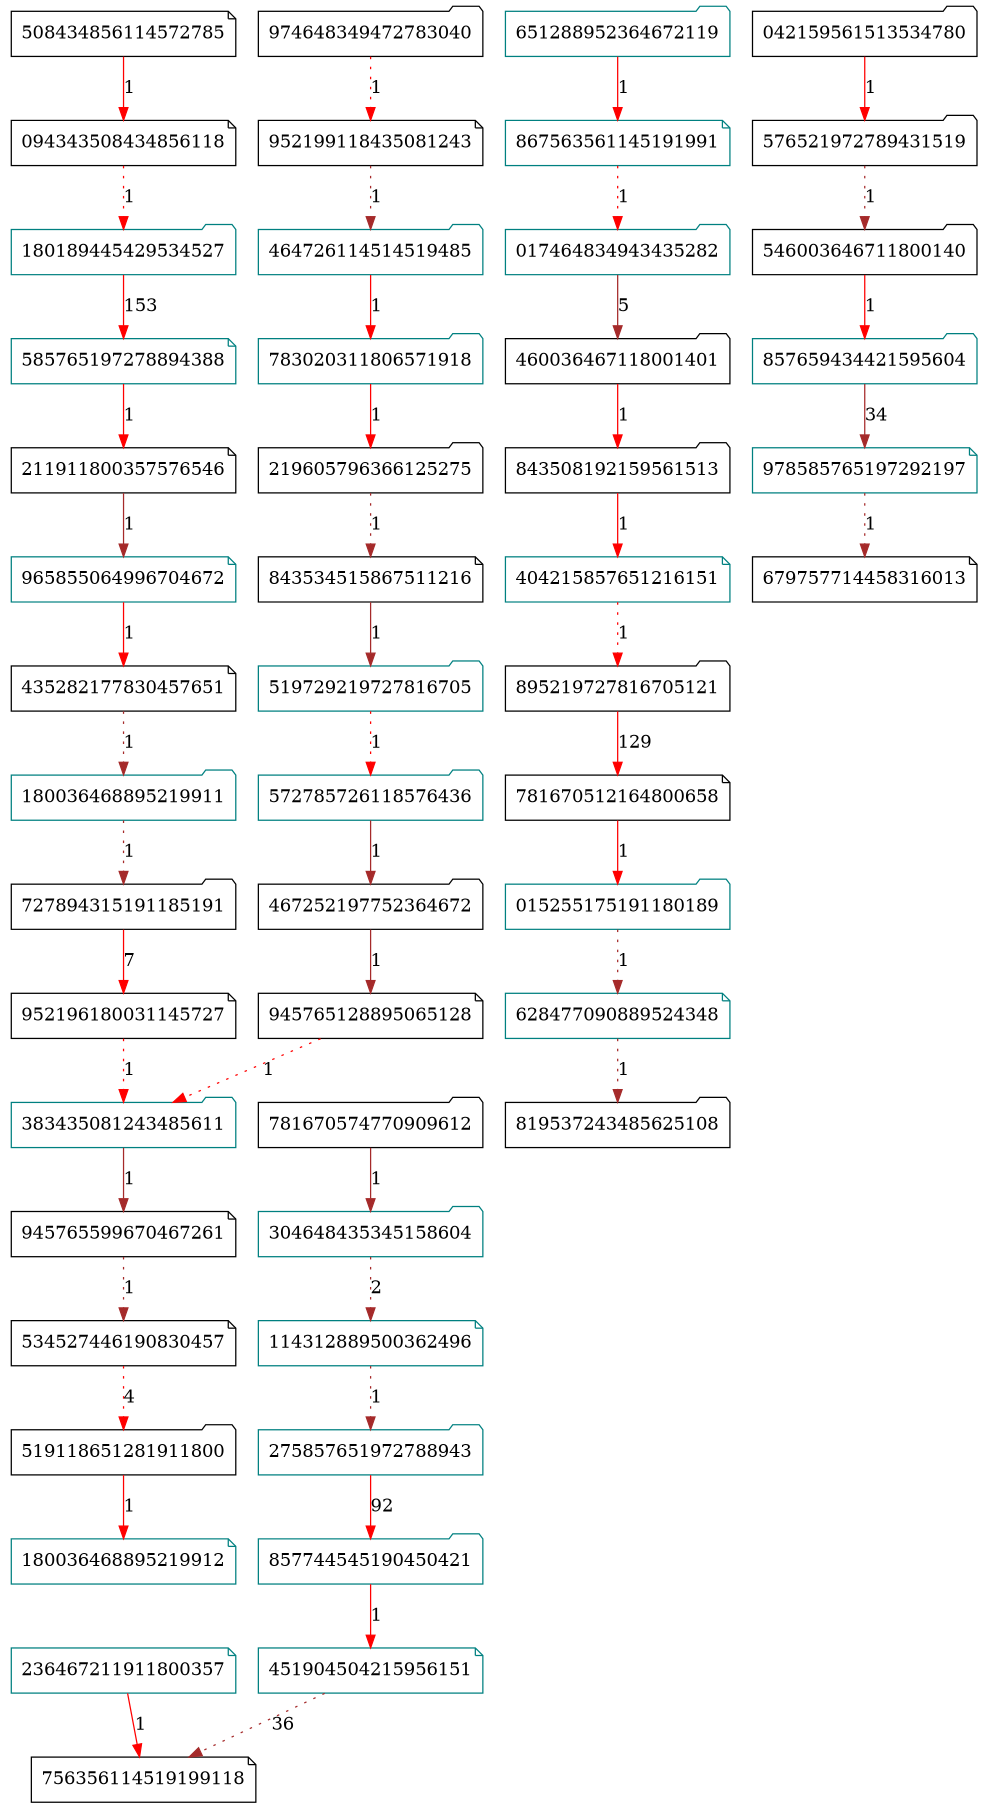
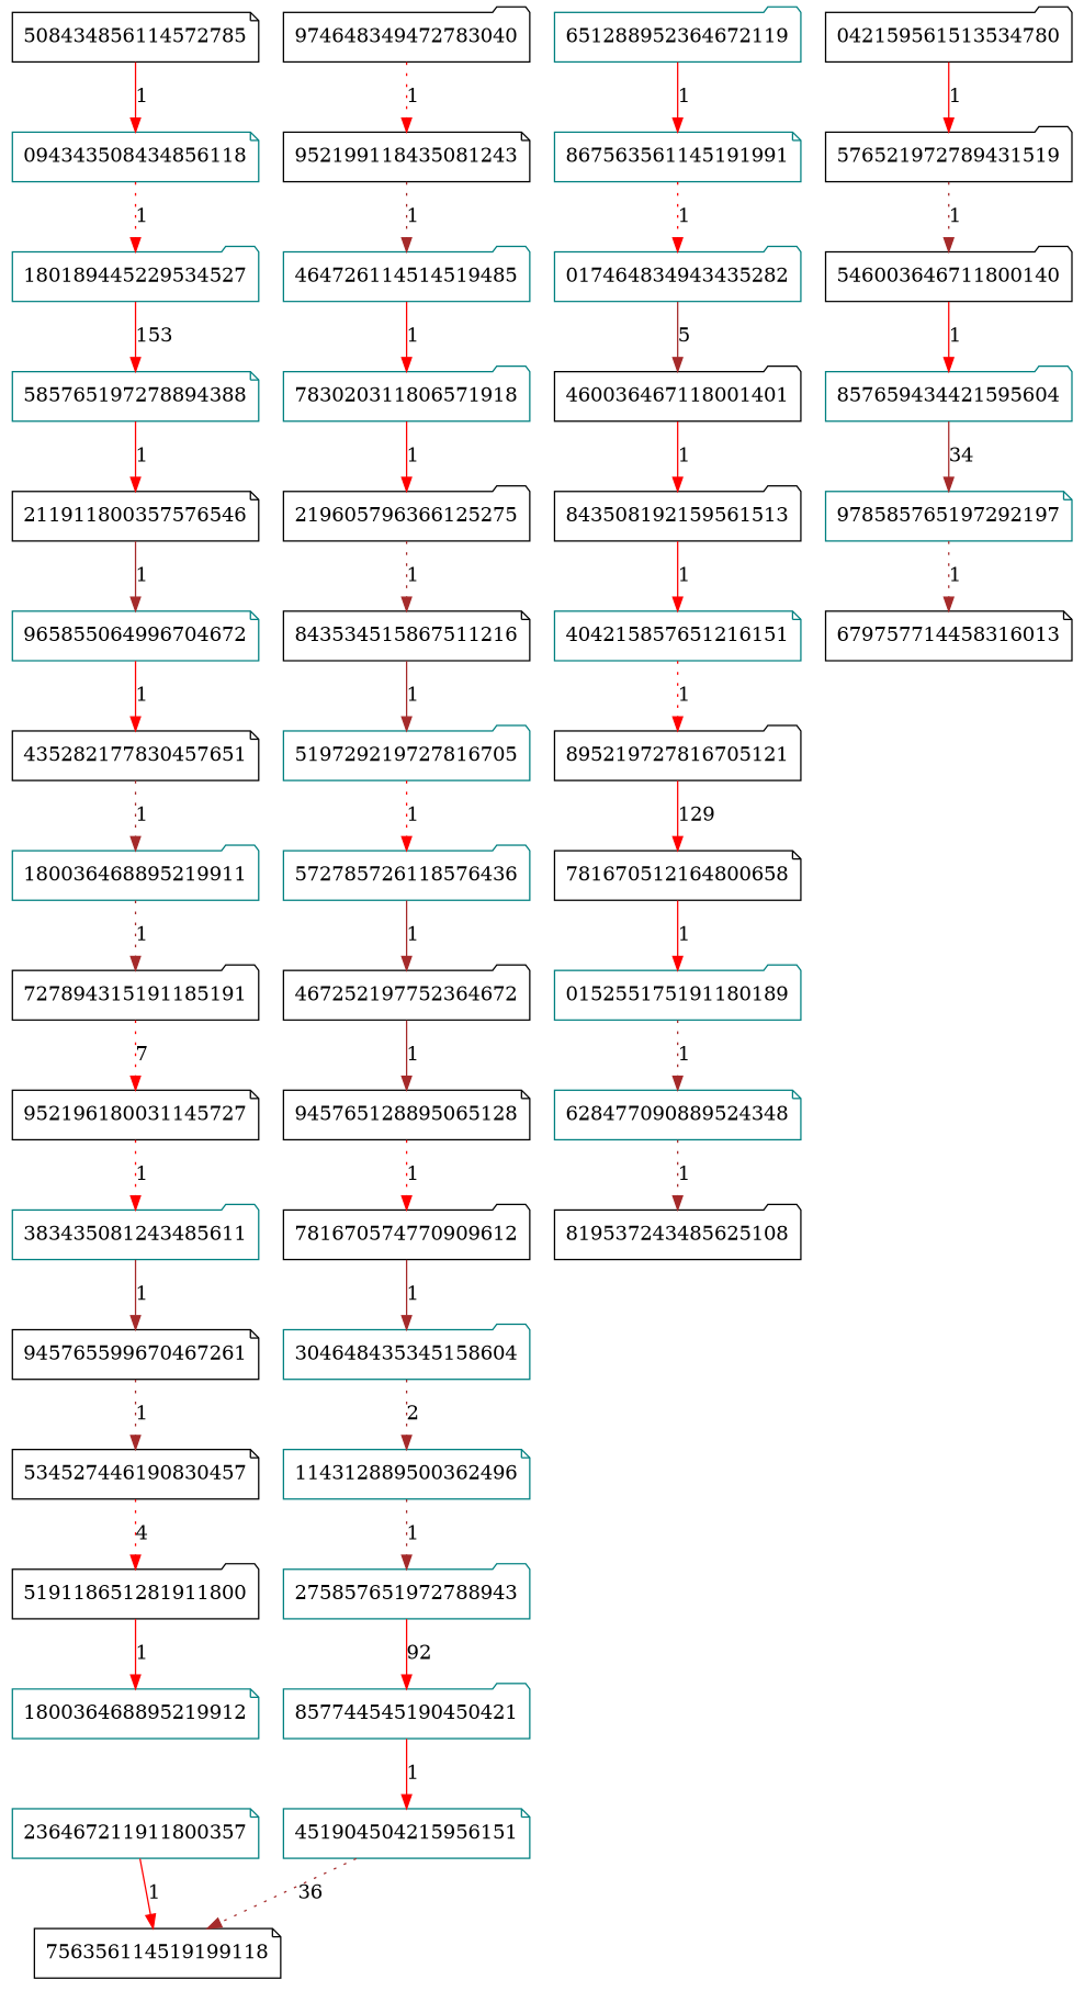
  digraph {
    node [color=black shape=folder]
    edge [color=red style=solid]
    952199118435081243 [shape=note]
    974648349472783040
    464726114514519485 [color=teal]
    783020311806571918 [color=teal]
    219605796366125275
    843534515867511216 [shape=note]
    519729219727816705 [color=teal]
    572785726118576436 [color=teal]
    467252197752364672
    945765128895065128 [shape=note]
    781670574770909612
    304648435345158604 [color=teal]
    114312889500362496 [color=teal shape=note]
    275857651972788943 [color=teal]
    857744545190450421 [color=teal]
    451904504215956151 [color=teal shape=note]
    756356114519199118 [shape=note]
    236467211911800357 [color=teal shape=note]
-   094343508434856118 [shape=note]
-   180189445229534527 [color=teal label=180189445429534527]
+   094343508434856118 [color=teal shape=note]
+   180189445229534527 [color=teal]
    585765197278894388 [color=teal shape=note]
    211911800357576546 [shape=note]
    508434856114572785 [shape=note]
    965855064996704672 [color=teal shape=note]
    435282177830457651 [shape=note]
    180036468895219911 [color=teal]
    727894315191185191
    952196180031145727 [shape=note]
    383435081243485611 [color=teal]
    945765599670467261 [shape=note]
    534527446190830457 [shape=note]
    519118651281911800
    180036468895219912 [color=teal shape=note]
    867563561145191991 [color=teal shape=note]
    017464834943435282 [color=teal]
    460036467118001401
    843508192159561513
    651288952364672119 [color=teal]
    404215857651216151 [color=teal shape=note]
    895219727816705121
    781670512164800658 [shape=note]
    015255175191180189 [color=teal]
    628477090889524348 [color=teal shape=note]
    819537243485625108
    857659434421595604 [color=teal]
    546003646711800140
    978585765197292197 [color=teal shape=note]
    679757714458316013 [shape=note]
    576521972789431519
    042159561513534780
    952199118435081243 -> 464726114514519485 [color=brown label=1 style=dotted]
    974648349472783040 -> 952199118435081243 [label=1 style=dotted]
    464726114514519485 -> 783020311806571918 [label=1]
    783020311806571918 -> 219605796366125275 [label=1]
    219605796366125275 -> 843534515867511216 [color=brown label=1 style=dotted]
    843534515867511216 -> 519729219727816705 [color=brown label=1]
    519729219727816705 -> 572785726118576436 [label=1 style=dotted]
    572785726118576436 -> 467252197752364672 [color=brown label=1]
    467252197752364672 -> 945765128895065128 [color=brown label=1]
-   945765128895065128 -> 383435081243485611 [label=1 style=dotted]
+   945765128895065128 -> 781670574770909612 [label=1 style=dotted]
    781670574770909612 -> 304648435345158604 [color=brown label=1]
    304648435345158604 -> 114312889500362496 [color=brown label=2 style=dotted]
    114312889500362496 -> 275857651972788943 [color=brown label=1 style=dotted]
    275857651972788943 -> 857744545190450421 [label=92]
    857744545190450421 -> 451904504215956151 [label=1]
    451904504215956151 -> 756356114519199118 [color=brown label=36 style=dotted]
    236467211911800357 -> 756356114519199118 [label=1]
    094343508434856118 -> 180189445229534527 [label=1 style=dotted]
    180189445229534527 -> 585765197278894388 [label=153]
    585765197278894388 -> 211911800357576546 [label=1]
    211911800357576546 -> 965855064996704672 [color=brown label=1]
    508434856114572785 -> 094343508434856118 [label=1]
    965855064996704672 -> 435282177830457651 [label=1]
    435282177830457651 -> 180036468895219911 [color=brown label=1 style=dotted]
    180036468895219911 -> 727894315191185191 [color=brown label=1 style=dotted]
-   727894315191185191 -> 952196180031145727 [label=7]
+   727894315191185191 -> 952196180031145727 [label=7 style=dotted]
    952196180031145727 -> 383435081243485611 [label=1 style=dotted]
    383435081243485611 -> 945765599670467261 [color=brown label=1]
    945765599670467261 -> 534527446190830457 [color=brown label=1 style=dotted]
    534527446190830457 -> 519118651281911800 [label=4 style=dotted]
    519118651281911800 -> 180036468895219912 [label=1]
    867563561145191991 -> 017464834943435282 [label=1 style=dotted]
    017464834943435282 -> 460036467118001401 [color=brown label=5]
    460036467118001401 -> 843508192159561513 [label=1]
    843508192159561513 -> 404215857651216151 [label=1]
    651288952364672119 -> 867563561145191991 [label=1]
    404215857651216151 -> 895219727816705121 [label=1 style=dotted]
    895219727816705121 -> 781670512164800658 [label=129]
    781670512164800658 -> 015255175191180189 [label=1]
    015255175191180189 -> 628477090889524348 [color=brown label=1 style=dotted]
    628477090889524348 -> 819537243485625108 [color=brown label=1 style=dotted]
    857659434421595604 -> 978585765197292197 [color=brown label=34]
    546003646711800140 -> 857659434421595604 [label=1]
    978585765197292197 -> 679757714458316013 [color=brown label=1 style=dotted]
    576521972789431519 -> 546003646711800140 [color=brown label=1 style=dotted]
    042159561513534780 -> 576521972789431519 [label=1]
  }
